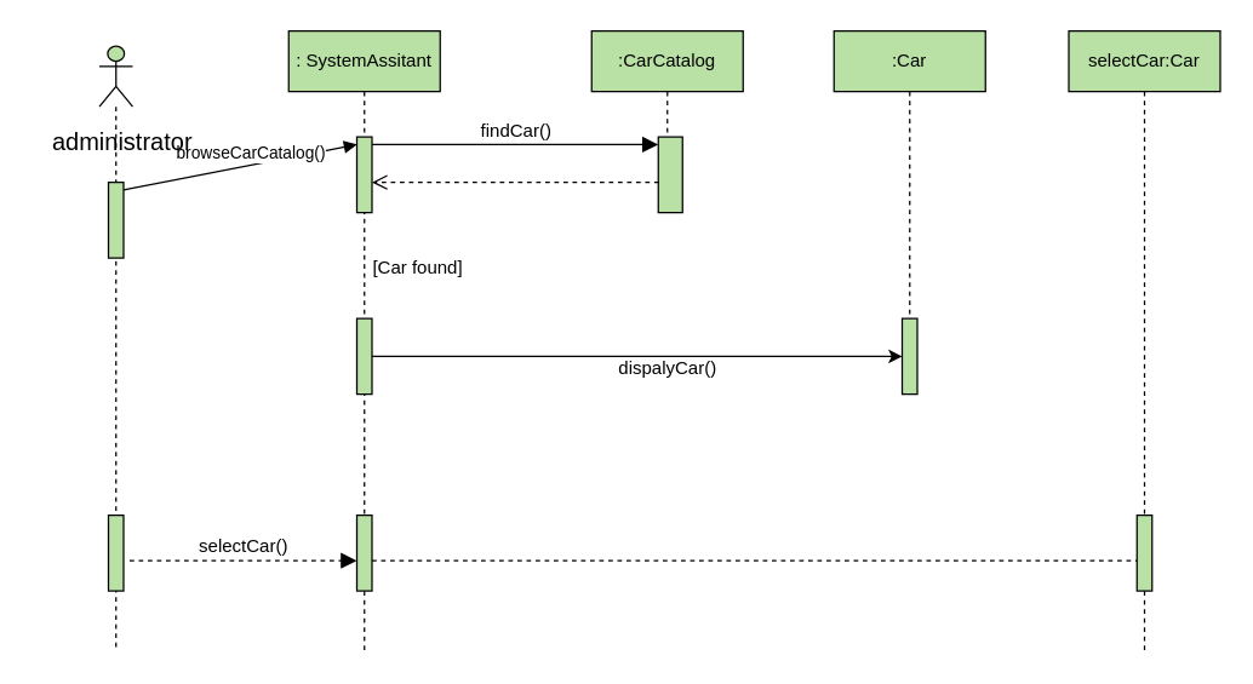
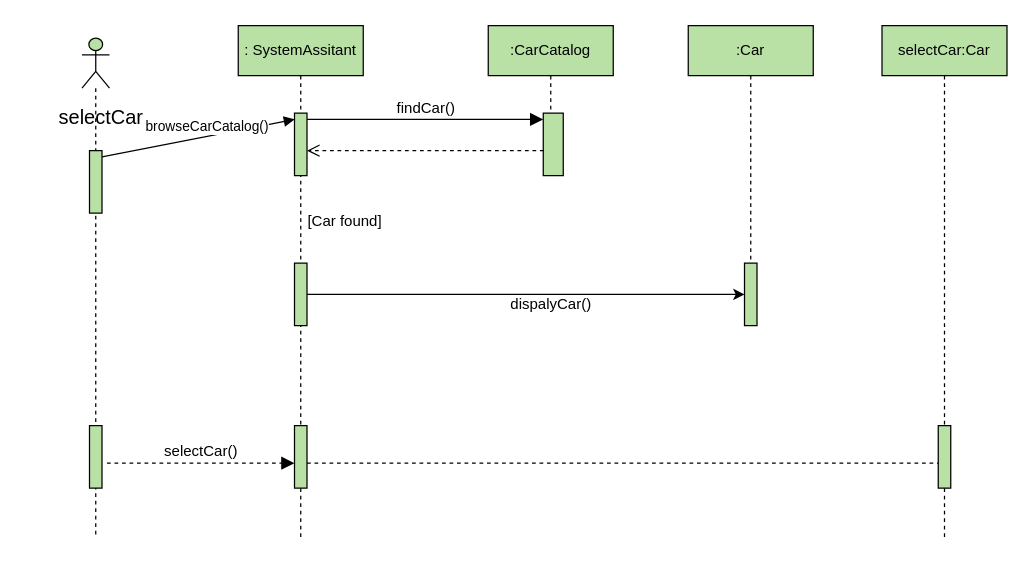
  <mxCell id="0" />
  <mxCell id="1" parent="0" />
  <mxCell id="2" value=":CarCatalog" style="shape=umlLifeline;perimeter=lifelinePerimeter;whiteSpace=wrap;html=1;container=1;dropTarget=0;collapsible=0;recursiveResize=0;outlineConnect=0;portConstraint=eastwest;newEdgeStyle={&quot;curved&quot;:0,&quot;rounded&quot;:0};fillColor=#B9E0A5;" parent="1" vertex="1"><mxGeometry x="390" y="20" width="100" height="80" as="geometry" /></mxCell>
  <mxCell id="3" value="" style="html=1;points=[[0,0,0,0,5],[0,1,0,0,-5],[1,0,0,0,5],[1,1,0,0,-5]];perimeter=orthogonalPerimeter;outlineConnect=0;targetShapes=umlLifeline;portConstraint=eastwest;newEdgeStyle={&quot;curved&quot;:0,&quot;rounded&quot;:0};fontSize=16;strokeColor=#000000;fillColor=#B9E0A5;" parent="2" vertex="1"><mxGeometry x="44" y="70" width="16" height="50" as="geometry" /></mxCell>
  <mxCell id="4" value=": SystemAssitant" style="shape=umlLifeline;perimeter=lifelinePerimeter;whiteSpace=wrap;html=1;container=1;dropTarget=0;collapsible=0;recursiveResize=0;outlineConnect=0;portConstraint=eastwest;newEdgeStyle={&quot;curved&quot;:0,&quot;rounded&quot;:0};fillColor=#B9E0A5;" parent="1" vertex="1"><mxGeometry x="190" y="20" width="100" height="410" as="geometry" /></mxCell>
  <mxCell id="5" value="" style="html=1;points=[[0,0,0,0,5],[0,1,0,0,-5],[1,0,0,0,5],[1,1,0,0,-5]];perimeter=orthogonalPerimeter;outlineConnect=0;targetShapes=umlLifeline;portConstraint=eastwest;newEdgeStyle={&quot;curved&quot;:0,&quot;rounded&quot;:0};fillColor=#B9E0A5;" parent="4" vertex="1"><mxGeometry x="45" y="70" width="10" height="50" as="geometry" /></mxCell>
  <mxCell id="6" value="" style="html=1;points=[[0,0,0,0,5],[0,1,0,0,-5],[1,0,0,0,5],[1,1,0,0,-5]];perimeter=orthogonalPerimeter;outlineConnect=0;targetShapes=umlLifeline;portConstraint=eastwest;newEdgeStyle={&quot;curved&quot;:0,&quot;rounded&quot;:0};fillColor=#B9E0A5;" parent="4" vertex="1"><mxGeometry x="45" y="190" width="10" height="50" as="geometry" /></mxCell>
  <mxCell id="7" value="" style="html=1;points=[[0,0,0,0,5],[0,1,0,0,-5],[1,0,0,0,5],[1,1,0,0,-5]];perimeter=orthogonalPerimeter;outlineConnect=0;targetShapes=umlLifeline;portConstraint=eastwest;newEdgeStyle={&quot;curved&quot;:0,&quot;rounded&quot;:0};fontSize=16;fillColor=#B9E0A5;" parent="4" vertex="1"><mxGeometry x="45" y="320" width="10" height="50" as="geometry" /></mxCell>
  <mxCell id="8" value="" style="endArrow=classic;html=1;rounded=0;" parent="1" source="6" target="15" edge="1"><mxGeometry width="50" height="50" relative="1" as="geometry"><mxPoint x="320" y="310" as="sourcePoint" /><mxPoint x="440" y="230" as="targetPoint" /></mxGeometry></mxCell>
  <mxCell id="9" value="" style="shape=umlLifeline;perimeter=lifelinePerimeter;whiteSpace=wrap;html=1;container=1;dropTarget=0;collapsible=0;recursiveResize=0;outlineConnect=0;portConstraint=eastwest;newEdgeStyle={&quot;curved&quot;:0,&quot;rounded&quot;:0};participant=umlActor;fontSize=16;fillColor=#B9E0A5;" parent="1" vertex="1"><mxGeometry x="65" y="30" width="22" height="400" as="geometry" /></mxCell>
  <mxCell id="10" value="" style="html=1;points=[[0,0,0,0,5],[0,1,0,0,-5],[1,0,0,0,5],[1,1,0,0,-5]];perimeter=orthogonalPerimeter;outlineConnect=0;targetShapes=umlLifeline;portConstraint=eastwest;newEdgeStyle={&quot;curved&quot;:0,&quot;rounded&quot;:0};fontSize=16;fillColor=#B9E0A5;" parent="9" vertex="1"><mxGeometry x="6" y="90" width="10" height="50" as="geometry" /></mxCell>
  <mxCell id="11" value="" style="html=1;points=[[0,0,0,0,5],[0,1,0,0,-5],[1,0,0,0,5],[1,1,0,0,-5]];perimeter=orthogonalPerimeter;outlineConnect=0;targetShapes=umlLifeline;portConstraint=eastwest;newEdgeStyle={&quot;curved&quot;:0,&quot;rounded&quot;:0};fontSize=16;fillColor=#B9E0A5;" parent="9" vertex="1"><mxGeometry x="6" y="310" width="10" height="50" as="geometry" /></mxCell>
  <mxCell id="12" value="browseCarCatalog()" style="html=1;verticalAlign=bottom;startArrow=none;endArrow=block;startSize=8;curved=0;rounded=0;entryX=0;entryY=0;entryDx=0;entryDy=5;startFill=0;exitX=1;exitY=0;exitDx=0;exitDy=5;exitPerimeter=0;" parent="1" source="10" target="5" edge="1"><mxGeometry x="0.088" y="-1" relative="1" as="geometry"><mxPoint x="85" y="145" as="sourcePoint" /><mxPoint as="offset" /></mxGeometry></mxCell>
  <mxCell id="13" value="&lt;font style=&quot;font-size: 12px;&quot;&gt;[Car found]&lt;/font&gt;" style="text;html=1;align=center;verticalAlign=middle;resizable=0;points=[];autosize=1;strokeColor=none;fillColor=none;fontSize=16;" parent="1" vertex="1"><mxGeometry x="235" y="160" width="80" height="30" as="geometry" /></mxCell>
  <mxCell id="14" value=":Car" style="shape=umlLifeline;perimeter=lifelinePerimeter;whiteSpace=wrap;html=1;container=1;dropTarget=0;collapsible=0;recursiveResize=0;outlineConnect=0;portConstraint=eastwest;newEdgeStyle={&quot;curved&quot;:0,&quot;rounded&quot;:0};fillColor=#B9E0A5;" parent="1" vertex="1"><mxGeometry x="550" y="20" width="100" height="200" as="geometry" /></mxCell>
  <mxCell id="15" value="" style="html=1;points=[[0,0,0,0,5],[0,1,0,0,-5],[1,0,0,0,5],[1,1,0,0,-5]];perimeter=orthogonalPerimeter;outlineConnect=0;targetShapes=umlLifeline;portConstraint=eastwest;newEdgeStyle={&quot;curved&quot;:0,&quot;rounded&quot;:0};fontSize=16;fillColor=#B9E0A5;" parent="14" vertex="1"><mxGeometry x="45" y="190" width="10" height="50" as="geometry" /></mxCell>
  <mxCell id="16" value="findCar()" style="html=1;verticalAlign=bottom;endArrow=block;curved=0;rounded=0;entryX=0;entryY=0;entryDx=0;entryDy=5;fontSize=12;startSize=8;endSize=8;" parent="1" source="5" target="3" edge="1"><mxGeometry relative="1" as="geometry"><mxPoint x="290" y="115" as="sourcePoint" /></mxGeometry></mxCell>
  <mxCell id="17" value="" style="html=1;verticalAlign=bottom;endArrow=open;dashed=1;endSize=8;curved=0;rounded=0;fontSize=12;" parent="1" edge="1"><mxGeometry relative="1" as="geometry"><mxPoint x="245" y="120" as="targetPoint" /><Array as="points"><mxPoint x="370.37" y="120" /></Array><mxPoint x="434.37" y="120" as="sourcePoint" /></mxGeometry></mxCell>
- <mxCell id="18" value="administrator" style="text;html=1;align=center;verticalAlign=middle;resizable=0;points=[];autosize=1;strokeColor=none;fillColor=none;fontSize=16;" parent="1" vertex="1"><mxGeometry x="20" y="78" width="120" height="30" as="geometry" /></mxCell>
+ <mxCell id="18" value="selectCar" style="text;html=1;align=center;verticalAlign=middle;resizable=0;points=[];autosize=1;strokeColor=none;fillColor=none;fontSize=16;" parent="1" vertex="1"><mxGeometry x="20" y="78" width="120" height="30" as="geometry" /></mxCell>
  <mxCell id="19" value="selectCar:Car" style="shape=umlLifeline;perimeter=lifelinePerimeter;whiteSpace=wrap;html=1;container=1;dropTarget=0;collapsible=0;recursiveResize=0;outlineConnect=0;portConstraint=eastwest;newEdgeStyle={&quot;curved&quot;:0,&quot;rounded&quot;:0};fillColor=#B9E0A5;" parent="1" vertex="1"><mxGeometry x="705" y="20" width="100" height="410" as="geometry" /></mxCell>
  <mxCell id="20" value="" style="html=1;points=[[0,0,0,0,5],[0,1,0,0,-5],[1,0,0,0,5],[1,1,0,0,-5]];perimeter=orthogonalPerimeter;outlineConnect=0;targetShapes=umlLifeline;portConstraint=eastwest;newEdgeStyle={&quot;curved&quot;:0,&quot;rounded&quot;:0};fontSize=16;fillColor=#B9E0A5;" parent="19" vertex="1"><mxGeometry x="45" y="320" width="10" height="50" as="geometry" /></mxCell>
  <mxCell id="21" value="selectCar()" style="html=1;verticalAlign=bottom;endArrow=block;curved=0;rounded=0;fontSize=12;startSize=8;endSize=8;dashed=1;" parent="1" edge="1"><mxGeometry relative="1" as="geometry"><mxPoint x="85" y="370" as="sourcePoint" /><mxPoint x="235" y="370" as="targetPoint" /></mxGeometry></mxCell>
  <mxCell id="22" value="" style="endArrow=none;dashed=1;html=1;rounded=0;" parent="1" target="20" edge="1"><mxGeometry width="50" height="50" relative="1" as="geometry"><mxPoint x="245" y="370" as="sourcePoint" /><mxPoint x="665" y="370" as="targetPoint" /></mxGeometry></mxCell>
  <mxCell id="23" value="dispalyCar()" style="text;html=1;align=center;verticalAlign=middle;resizable=0;points=[];autosize=1;strokeColor=none;fillColor=none;" parent="1" vertex="1"><mxGeometry x="395" y="228" width="90" height="30" as="geometry" /></mxCell>
